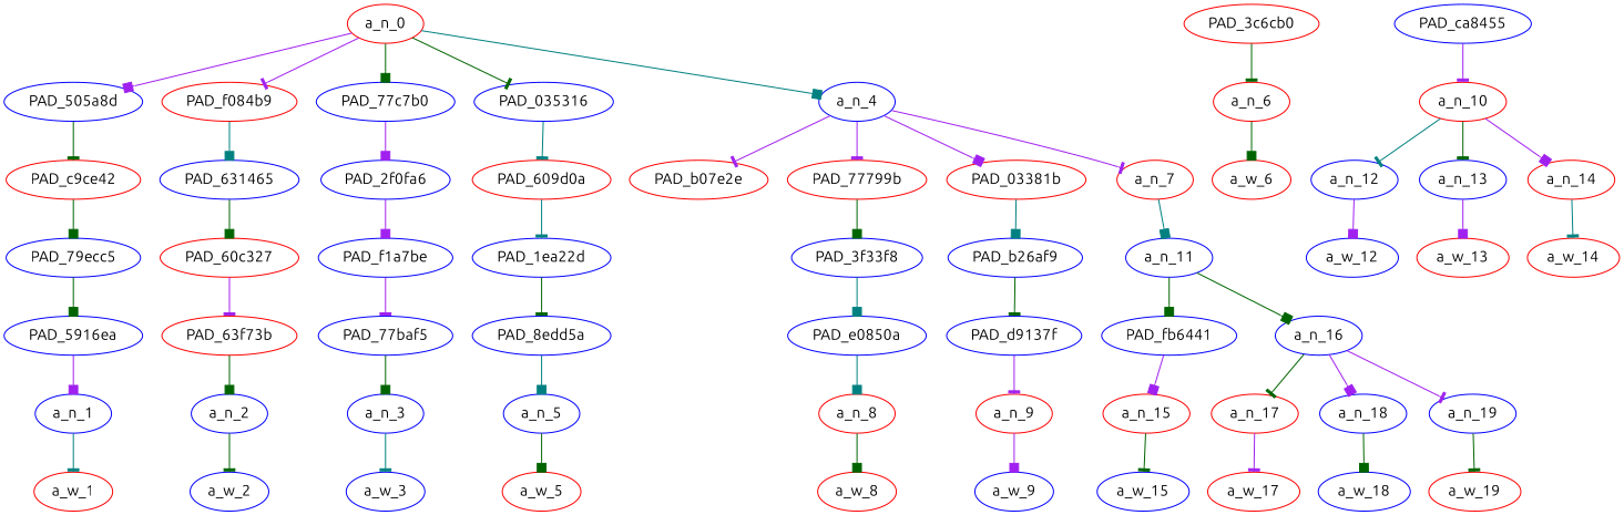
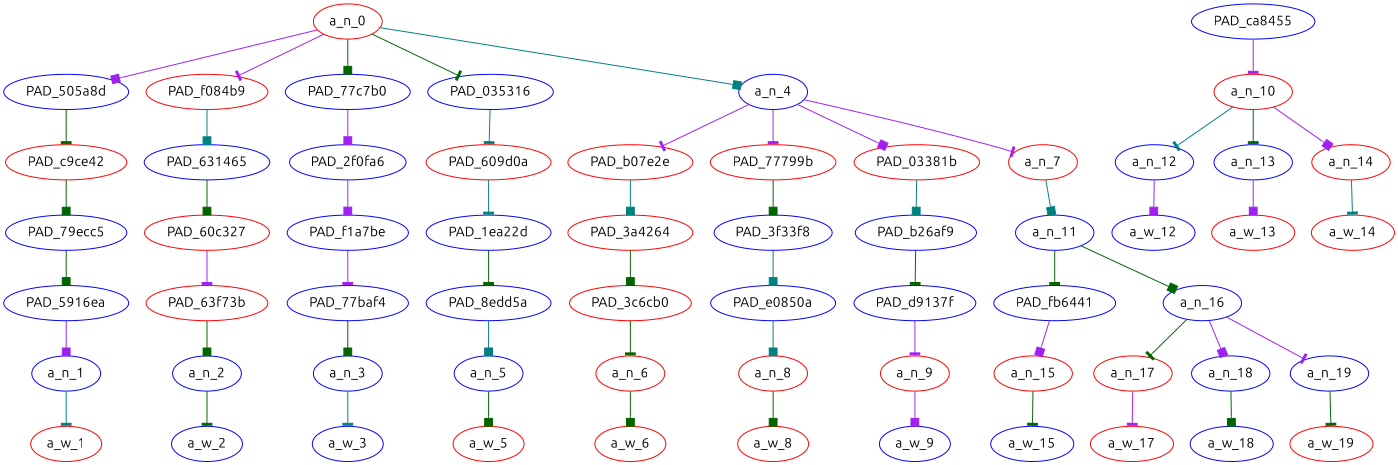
  strict digraph {
    fontname=Ubuntu
    node [color=blue div_dir=-1 fontname=Ubuntu index=0 level=1 text_span="[0]" value=0.05397124]
    edge [arrowhead=box color=darkgreen fontname=Ubuntu]
    a_n_0 [color=red level=6 text_span="[0, 1, 2, 3, 4, 5, 6, 7, 8, 9, 10, 11, 12, 13]" value=0.99999999]
    PAD_505a8d [level=5]
    PAD_f084b9 [color=red div_dir=1 index=1 level=5 text_span="[1]" value=0.03649025]
    PAD_77c7b0 [div_dir=1 index=2 level=5 text_span="[2]" value=0.03029037]
    PAD_035316 [index=4 level=5 text_span="[13]" value=0.03529717]
    a_n_4 [index=3 level=5 text_span="[3, 4, 5, 6, 7, 8, 9, 10, 11, 12]" value=0.84380870]
    PAD_c9ce42 [color=red level=4]
    PAD_631465 [div_dir=1 index=1 level=4 text_span="[1]" value=0.03649025]
    PAD_2f0fa6 [div_dir=1 index=2 level=4 text_span="[2]" value=0.03029037]
    PAD_609d0a [color=red index=7 level=4 text_span="[13]" value=0.03529717]
    PAD_b07e2e [color=red div_dir=1 index=3 level=4 text_span="[3]" value=0.03621522]
    PAD_77799b [color=red index=5 level=4 text_span="[11]" value=0.04793907]
    PAD_03381b [color=red index=6 level=4 text_span="[12]" value=0.04437488]
    a_n_7 [color=red index=4 level=4 text_span="[4, 5, 6, 7, 8, 9, 10]" value=0.71514195]
    PAD_79ecc5 [level=3]
    PAD_60c327 [color=red div_dir=1 index=1 level=3 text_span="[1]" value=0.03649025]
    PAD_f1a7be [div_dir=1 index=2 level=3 text_span="[2]" value=0.03029037]
    PAD_1ea22d [index=8 level=3 text_span="[13]" value=0.03529717]
+   PAD_3a4264 [color=red div_dir=1 index=3 level=3 text_span="[3]" value=0.03621522]
    PAD_3f33f8 [index=6 level=3 text_span="[11]" value=0.04793907]
    PAD_b26af9 [index=7 level=3 text_span="[12]" value=0.04437488]
    a_n_11 [div_dir=1 index=5 level=3 text_span="[7, 8, 9, 10]" value=0.27183812]
    PAD_5916ea [level=2]
    a_n_1
    a_w_1 [color=red div_dir=0 level=0 value=omg]
    PAD_63f73b [color=red div_dir=1 index=1 level=2 text_span="[1]" value=0.03649025]
    a_n_2 [div_dir=1 index=1 text_span="[1]" value=0.03649025]
    a_w_2 [div_dir=0 index=1 level=0 text_span="[1]" value=we]
-   PAD_77baf5 [div_dir=1 index=2 level=2 text_span="[2]" value=0.03029037]
+   PAD_77baf5 [div_dir=1 index=2 level=2 text_span="[2]" value=0.03029037 label=PAD_77baf4]
    a_n_3 [div_dir=1 index=2 text_span="[2]" value=0.03029037]
    a_w_3 [div_dir=0 index=2 level=0 text_span="[2]" value=just]
    PAD_8edd5a [index=9 level=2 text_span="[13]" value=0.03529717]
    a_n_5 [index=13 text_span="[13]" value=0.03529717]
    a_w_5 [color=red div_dir=0 index=13 level=0 text_span="[13]" value="😂2"]
    PAD_3c6cb0 [color=red div_dir=1 index=3 level=2 text_span="[3]" value=0.03621522]
    PAD_e0850a [index=7 level=2 text_span="[11]" value=0.04793907]
    PAD_d9137f [index=8 level=2 text_span="[12]" value=0.04437488]
    PAD_ca8455 [index=4 level=3 text_span="[4, 5, 6]" value=0.44317022]
    a_n_10 [color=red index=4 level=2 text_span="[4, 5, 6]" value=0.44317022]
    PAD_fb6441 [div_dir=1 index=5 level=2 text_span="[7]" value=0.04412147]
    a_n_16 [div_dir=1 index=6 level=2 text_span="[8, 9, 10]" value=0.22753910]
    a_n_6 [color=red div_dir=1 index=3 text_span="[3]" value=0.03621522]
    a_w_6 [color=red div_dir=0 index=3 level=0 text_span="[3]" value=had]
    a_n_8 [color=red index=11 text_span="[11]" value=0.04793907]
    a_w_8 [color=red div_dir=0 index=11 level=0 text_span="[11]" value="😂"]
    a_n_9 [color=red index=12 text_span="[12]" value=0.04437488]
    a_w_9 [div_dir=0 index=12 level=0 text_span="[12]" value="😂1"]
    a_n_12 [div_dir=1 index=4 text_span="[4]" value=0.03628136]
    a_n_13 [index=5 text_span="[5]" value=0.11913822]
    a_n_14 [color=red index=6 text_span="[6]" value=0.28728354]
    a_n_15 [color=red div_dir=1 index=7 text_span="[7]" value=0.04412147]
    a_n_17 [color=red index=8 text_span="[8]" value=0.05419574]
    a_n_18 [div_dir=1 index=9 text_span="[9]" value=0.06617546]
    a_n_19 [div_dir=1 index=10 text_span="[10]" value=0.10701528]
    a_w_12 [div_dir=0 index=4 level=0 text_span="[4]" value=a]
    a_w_13 [color=red div_dir=0 index=5 level=0 text_span="[5]" value=monster]
    a_w_14 [color=red div_dir=0 index=6 level=0 text_span="[6]" value=queers]
    a_w_15 [div_dir=0 index=7 level=0 text_span="[7]" value=on]
    a_w_17 [color=red div_dir=0 index=8 level=0 text_span="[8]" value=american]
    a_w_18 [div_dir=0 index=9 level=0 text_span="[9]" value=idol]
    a_w_19 [color=red div_dir=0 index=10 level=0 text_span="[10]" value=lmfao]
    a_n_0 -> PAD_505a8d [color=purple]
    a_n_0 -> PAD_f084b9 [arrowhead=tee color=purple]
    a_n_0 -> PAD_77c7b0
    a_n_0 -> PAD_035316 [arrowhead=tee]
    a_n_0 -> a_n_4 [color=teal]
    PAD_505a8d -> PAD_c9ce42 [arrowhead=tee]
    PAD_f084b9 -> PAD_631465 [color=teal]
    PAD_77c7b0 -> PAD_2f0fa6 [color=purple]
    PAD_035316 -> PAD_609d0a [arrowhead=tee color=teal]
    a_n_4 -> PAD_b07e2e [arrowhead=tee color=purple]
    a_n_4 -> PAD_77799b [arrowhead=tee color=purple]
    a_n_4 -> PAD_03381b [color=purple]
    a_n_4 -> a_n_7 [arrowhead=tee color=purple]
    PAD_c9ce42 -> PAD_79ecc5
    PAD_631465 -> PAD_60c327
    PAD_2f0fa6 -> PAD_f1a7be [color=purple]
    PAD_609d0a -> PAD_1ea22d [arrowhead=tee color=teal]
+   PAD_b07e2e -> PAD_3a4264 [color=teal]
    PAD_77799b -> PAD_3f33f8
    PAD_03381b -> PAD_b26af9 [color=teal]
    a_n_7 -> a_n_11 [color=teal]
    PAD_79ecc5 -> PAD_5916ea
    PAD_60c327 -> PAD_63f73b [arrowhead=tee color=purple]
    PAD_f1a7be -> PAD_77baf5 [arrowhead=tee color=purple]
    PAD_1ea22d -> PAD_8edd5a [arrowhead=tee]
+   PAD_3a4264 -> PAD_3c6cb0
    PAD_3f33f8 -> PAD_e0850a [color=teal]
    PAD_b26af9 -> PAD_d9137f [arrowhead=tee]
-   a_n_11 -> PAD_fb6441
+   a_n_11 -> PAD_fb6441 [arrowhead=tee]
    a_n_11 -> a_n_16
    PAD_5916ea -> a_n_1 [color=purple]
    a_n_1 -> a_w_1 [arrowhead=tee color=teal]
    PAD_63f73b -> a_n_2
    a_n_2 -> a_w_2 [arrowhead=tee]
    PAD_77baf5 -> a_n_3
    a_n_3 -> a_w_3 [arrowhead=tee color=teal]
    PAD_8edd5a -> a_n_5 [color=teal]
    a_n_5 -> a_w_5
    PAD_3c6cb0 -> a_n_6 [arrowhead=tee]
    PAD_e0850a -> a_n_8 [color=teal]
    PAD_d9137f -> a_n_9 [arrowhead=tee color=purple]
    PAD_ca8455 -> a_n_10 [arrowhead=tee color=purple]
    a_n_10 -> a_n_12 [arrowhead=tee color=teal]
    a_n_10 -> a_n_13 [arrowhead=tee]
    a_n_10 -> a_n_14 [color=purple]
    PAD_fb6441 -> a_n_15 [color=purple]
    a_n_16 -> a_n_17 [arrowhead=tee]
    a_n_16 -> a_n_18 [color=purple]
    a_n_16 -> a_n_19 [arrowhead=tee color=purple]
    a_n_6 -> a_w_6
    a_n_8 -> a_w_8
    a_n_9 -> a_w_9 [color=purple]
    a_n_12 -> a_w_12 [color=purple]
    a_n_13 -> a_w_13 [color=purple]
    a_n_14 -> a_w_14 [arrowhead=tee color=teal]
    a_n_15 -> a_w_15 [arrowhead=tee]
    a_n_17 -> a_w_17 [arrowhead=tee color=purple]
    a_n_18 -> a_w_18
    a_n_19 -> a_w_19 [arrowhead=tee]
  }
